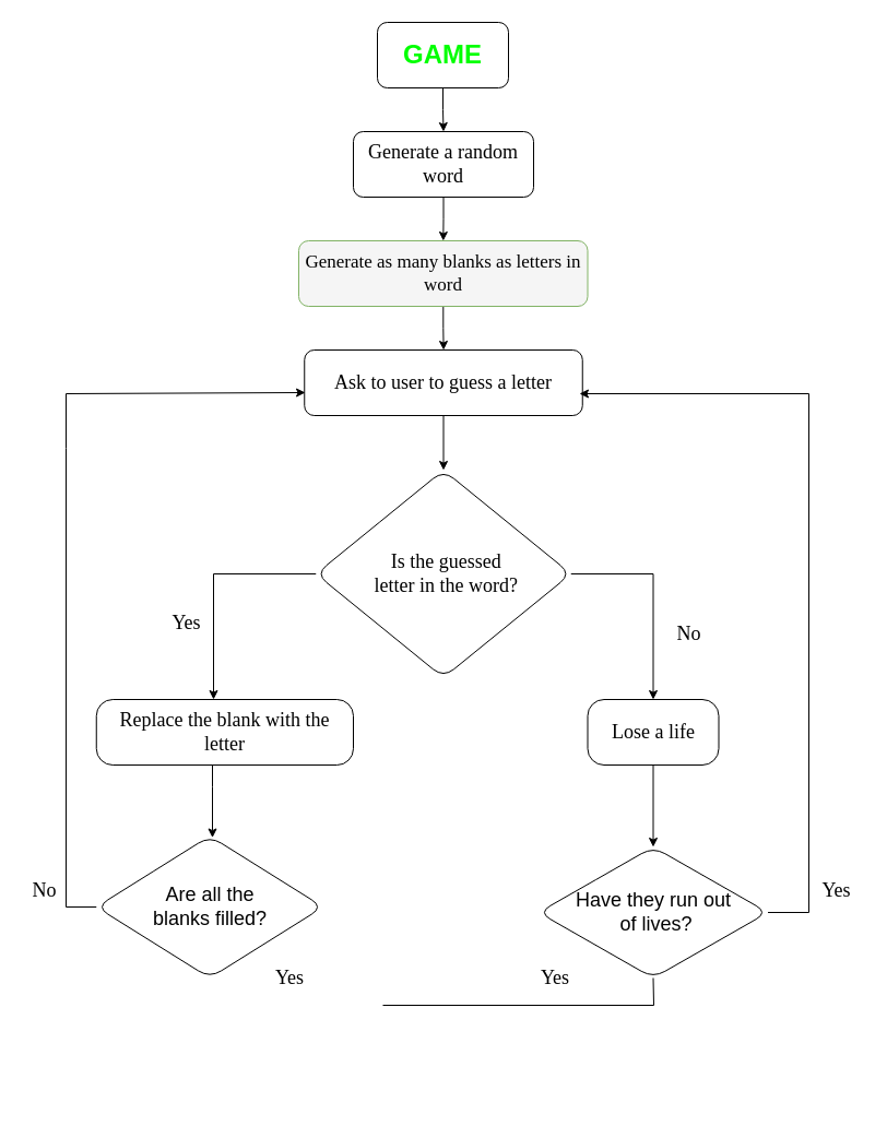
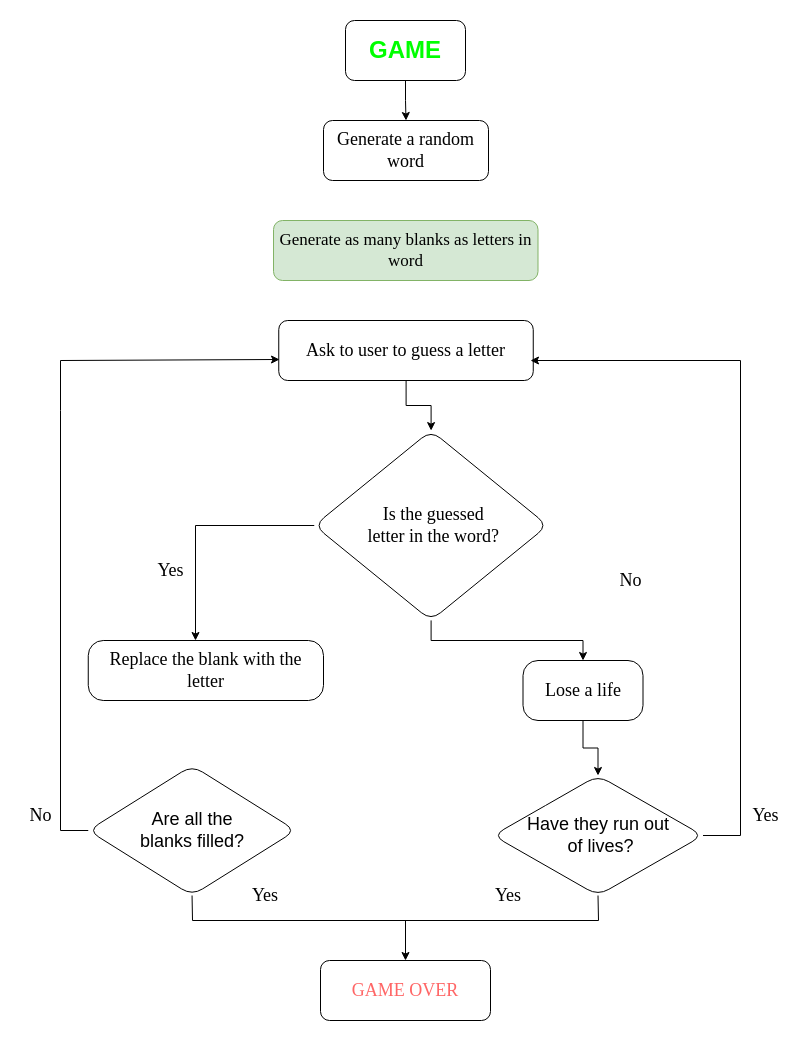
  <mxCell id="0" />
  <mxCell id="1" parent="0" />
  <mxCell id="2" style="edgeStyle=orthogonalEdgeStyle;rounded=0;orthogonalLoop=1;jettySize=auto;html=1;fontFamily=Comic Sans MS;" parent="1" edge="1"><mxGeometry relative="1" as="geometry"><mxPoint x="400" y="140" as="targetPoint" /><mxPoint x="400" y="140" as="sourcePoint" /></mxGeometry></mxCell>
  <mxCell id="3" value="" style="edgeStyle=orthogonalEdgeStyle;rounded=0;orthogonalLoop=1;jettySize=auto;html=1;" parent="1" edge="1"><mxGeometry relative="1" as="geometry"><mxPoint x="580" y="430" as="sourcePoint" /></mxGeometry></mxCell>
  <mxCell id="4" value="" style="edgeStyle=orthogonalEdgeStyle;rounded=0;orthogonalLoop=1;jettySize=auto;html=1;fontFamily=Comic Sans MS;" edge="1" parent="1" source="5" target="7"><mxGeometry relative="1" as="geometry" /></mxCell>
  <mxCell id="5" value="&lt;h1&gt;&lt;font color=&quot;#00ff00&quot;&gt;GAME&lt;/font&gt;&lt;/h1&gt;" style="rounded=1;whiteSpace=wrap;html=1;" parent="1" vertex="1"><mxGeometry x="345" y="20" width="120" height="60" as="geometry" /></mxCell>
- <mxCell id="6" value="" style="edgeStyle=orthogonalEdgeStyle;rounded=0;orthogonalLoop=1;jettySize=auto;html=1;fontFamily=Comic Sans MS;" edge="1" parent="1" source="7" target="9"><mxGeometry relative="1" as="geometry" /></mxCell>
  <mxCell id="7" value="&lt;div style=&quot;&quot;&gt;&lt;font style=&quot;font-size: 18px;&quot; face=&quot;Comic Sans MS&quot;&gt;Generate a random word&lt;/font&gt;&lt;br&gt;&lt;/div&gt;" style="whiteSpace=wrap;html=1;rounded=1;align=center;" vertex="1" parent="1"><mxGeometry x="323" y="120" width="165" height="60" as="geometry" /></mxCell>
- <mxCell id="8" value="" style="edgeStyle=orthogonalEdgeStyle;rounded=0;orthogonalLoop=1;jettySize=auto;html=1;fontFamily=Comic Sans MS;fontSize=18;" edge="1" parent="1" source="9" target="11"><mxGeometry relative="1" as="geometry" /></mxCell>
- <mxCell id="9" value="&lt;font style=&quot;font-size: 17px;&quot; face=&quot;Comic Sans MS&quot;&gt;Generate as many blanks as letters in word&lt;/font&gt;" style="whiteSpace=wrap;html=1;rounded=1;fillColor=#f5f5f5;strokeColor=#82b366;" vertex="1" parent="1"><mxGeometry x="273" y="220" width="264.5" height="60" as="geometry" /></mxCell>
+ <mxCell id="9" value="&lt;font style=&quot;font-size: 17px;&quot; face=&quot;Comic Sans MS&quot;&gt;Generate as many blanks as letters in word&lt;/font&gt;" style="whiteSpace=wrap;html=1;rounded=1;fillColor=#d5e8d4;strokeColor=#82b366;" vertex="1" parent="1"><mxGeometry x="273" y="220" width="264.5" height="60" as="geometry" /></mxCell>
  <mxCell id="10" value="" style="edgeStyle=orthogonalEdgeStyle;rounded=0;orthogonalLoop=1;jettySize=auto;html=1;fontFamily=Comic Sans MS;fontSize=18;" edge="1" parent="1" source="11" target="14"><mxGeometry relative="1" as="geometry" /></mxCell>
  <mxCell id="11" value="&lt;font face=&quot;Comic Sans MS&quot; style=&quot;font-size: 18px;&quot;&gt;Ask to user to guess a letter&lt;/font&gt;" style="whiteSpace=wrap;html=1;rounded=1;" vertex="1" parent="1"><mxGeometry x="278.25" y="320" width="254.5" height="60" as="geometry" /></mxCell>
  <mxCell id="12" value="" style="edgeStyle=orthogonalEdgeStyle;rounded=0;orthogonalLoop=1;jettySize=auto;html=1;fontFamily=Comic Sans MS;fontSize=18;" edge="1" parent="1" source="14" target="18"><mxGeometry relative="1" as="geometry" /></mxCell>
  <mxCell id="13" value="" style="edgeStyle=orthogonalEdgeStyle;rounded=0;orthogonalLoop=1;jettySize=auto;html=1;fontFamily=Comic Sans MS;fontSize=18;" edge="1" parent="1" source="14"><mxGeometry relative="1" as="geometry"><mxPoint x="195" y="640" as="targetPoint" /><Array as="points"><mxPoint x="195" y="525" /></Array></mxGeometry></mxCell>
- <mxCell id="14" value="&lt;div style=&quot;&quot;&gt;&lt;span style=&quot;font-size: 18px; font-family: &amp;quot;Comic Sans MS&amp;quot;; background-color: initial;&quot;&gt;&amp;nbsp; &amp;nbsp; &amp;nbsp; &amp;nbsp; &amp;nbsp; Is the guessed&amp;nbsp; &amp;nbsp; &amp;nbsp; &amp;nbsp; &amp;nbsp; &amp;nbsp;letter in the word?&lt;/span&gt;&lt;/div&gt;" style="rhombus;whiteSpace=wrap;html=1;rounded=1;align=center;arcSize=25;" vertex="1" parent="1"><mxGeometry x="288.75" y="430" width="233.5" height="190" as="geometry" /></mxCell>
- <mxCell id="15" value="" style="edgeStyle=orthogonalEdgeStyle;rounded=0;orthogonalLoop=1;jettySize=auto;html=1;fontFamily=Comic Sans MS;fontSize=18;" edge="1" parent="1" source="16" target="21"><mxGeometry relative="1" as="geometry"><Array as="points"><mxPoint x="194" y="720" /><mxPoint x="194" y="720" /></Array></mxGeometry></mxCell>
+ <mxCell id="14" value="&lt;div style=&quot;&quot;&gt;&lt;span style=&quot;font-size: 18px; font-family: &amp;quot;Comic Sans MS&amp;quot;; background-color: initial;&quot;&gt;&amp;nbsp; &amp;nbsp; &amp;nbsp; &amp;nbsp; &amp;nbsp; Is the guessed&amp;nbsp; &amp;nbsp; &amp;nbsp; &amp;nbsp; &amp;nbsp; &amp;nbsp;letter in the word?&lt;/span&gt;&lt;/div&gt;" style="rhombus;whiteSpace=wrap;html=1;rounded=1;align=center;arcSize=25;" vertex="1" parent="1"><mxGeometry x="313.75" y="430" width="233.5" height="190" as="geometry" /></mxCell>
  <mxCell id="16" value="&lt;font face=&quot;Comic Sans MS&quot; style=&quot;font-size: 18px;&quot;&gt;Replace the blank with the letter&lt;/font&gt;" style="whiteSpace=wrap;html=1;rounded=1;arcSize=25;" vertex="1" parent="1"><mxGeometry x="87.75" y="640" width="235.25" height="60" as="geometry" /></mxCell>
  <mxCell id="17" value="" style="edgeStyle=orthogonalEdgeStyle;rounded=0;orthogonalLoop=1;jettySize=auto;html=1;fontFamily=Comic Sans MS;fontSize=18;" edge="1" parent="1" source="18" target="22"><mxGeometry relative="1" as="geometry" /></mxCell>
- <mxCell id="18" value="&lt;font style=&quot;font-size: 18px;&quot; face=&quot;Comic Sans MS&quot;&gt;Lose a life&lt;/font&gt;" style="whiteSpace=wrap;html=1;rounded=1;arcSize=25;" vertex="1" parent="1"><mxGeometry x="537.5" y="640" width="120" height="60" as="geometry" /></mxCell>
+ <mxCell id="18" value="&lt;font style=&quot;font-size: 18px;&quot; face=&quot;Comic Sans MS&quot;&gt;Lose a life&lt;/font&gt;" style="whiteSpace=wrap;html=1;rounded=1;arcSize=25;" vertex="1" parent="1"><mxGeometry x="522.5" y="660" width="120" height="60" as="geometry" /></mxCell>
  <mxCell id="19" value="Yes" style="text;html=1;align=center;verticalAlign=middle;resizable=0;points=[];autosize=1;strokeColor=none;fillColor=none;fontSize=18;fontFamily=Comic Sans MS;" vertex="1" parent="1"><mxGeometry x="145" y="555" width="50" height="30" as="geometry" /></mxCell>
  <mxCell id="20" value="No" style="text;html=1;align=center;verticalAlign=middle;resizable=0;points=[];autosize=1;strokeColor=none;fillColor=none;fontSize=18;fontFamily=Comic Sans MS;" vertex="1" parent="1"><mxGeometry x="610" y="565" width="40" height="30" as="geometry" /></mxCell>
  <mxCell id="21" value="&lt;font style=&quot;font-size: 18px;&quot;&gt;Are all the &lt;br&gt;blanks filled?&lt;/font&gt;" style="rhombus;whiteSpace=wrap;html=1;rounded=1;arcSize=25;" vertex="1" parent="1"><mxGeometry x="87.75" y="765" width="207.63" height="130" as="geometry" /></mxCell>
  <mxCell id="22" value="&lt;font style=&quot;font-size: 18px;&quot;&gt;Have they run out&lt;br&gt;&amp;nbsp;of lives?&lt;/font&gt;" style="rhombus;whiteSpace=wrap;html=1;rounded=1;arcSize=25;" vertex="1" parent="1"><mxGeometry x="492.5" y="775" width="210" height="120" as="geometry" /></mxCell>
  <mxCell id="23" value="" style="endArrow=classic;html=1;rounded=0;fontFamily=Comic Sans MS;fontSize=18;exitX=0;exitY=0.5;exitDx=0;exitDy=0;entryX=0.003;entryY=0.65;entryDx=0;entryDy=0;entryPerimeter=0;" edge="1" parent="1" source="21" target="11"><mxGeometry width="50" height="50" relative="1" as="geometry"><mxPoint x="20" y="815" as="sourcePoint" /><mxPoint x="410" y="410" as="targetPoint" /><Array as="points"><mxPoint x="60" y="830" /><mxPoint x="60" y="410" /><mxPoint x="60" y="360" /></Array></mxGeometry></mxCell>
  <mxCell id="24" value="" style="endArrow=classic;html=1;rounded=0;fontFamily=Comic Sans MS;fontSize=18;exitX=1;exitY=0.5;exitDx=0;exitDy=0;" edge="1" parent="1" source="22"><mxGeometry width="50" height="50" relative="1" as="geometry"><mxPoint x="350" y="640" as="sourcePoint" /><mxPoint x="530" y="360" as="targetPoint" /><Array as="points"><mxPoint x="740" y="835" /><mxPoint x="740" y="360" /></Array></mxGeometry></mxCell>
  <mxCell id="25" value="No" style="text;html=1;align=center;verticalAlign=middle;resizable=0;points=[];autosize=1;strokeColor=none;fillColor=none;fontSize=18;fontFamily=Comic Sans MS;" vertex="1" parent="1"><mxGeometry x="20" y="800" width="40" height="30" as="geometry" /></mxCell>
  <mxCell id="26" value="Yes" style="text;html=1;align=center;verticalAlign=middle;resizable=0;points=[];autosize=1;strokeColor=none;fillColor=none;fontSize=18;fontFamily=Comic Sans MS;" vertex="1" parent="1"><mxGeometry x="740" y="800" width="50" height="30" as="geometry" /></mxCell>
+ <mxCell id="27" value="&lt;font color=&quot;#ff6666&quot;&gt;GAME OVER&lt;/font&gt;" style="rounded=1;whiteSpace=wrap;html=1;labelBackgroundColor=none;fontFamily=Comic Sans MS;fontSize=18;" vertex="1" parent="1"><mxGeometry x="320" y="960" width="170" height="60" as="geometry" /></mxCell>
+ <mxCell id="28" value="" style="endArrow=classic;html=1;rounded=0;fontFamily=Comic Sans MS;fontSize=18;exitX=0.5;exitY=1;exitDx=0;exitDy=0;" edge="1" parent="1" source="21" target="27"><mxGeometry width="50" height="50" relative="1" as="geometry"><mxPoint x="192" y="900" as="sourcePoint" /><mxPoint x="420" y="920" as="targetPoint" /><Array as="points"><mxPoint x="192" y="920" /><mxPoint x="405" y="920" /></Array></mxGeometry></mxCell>
  <mxCell id="29" value="" style="endArrow=none;html=1;rounded=0;fontFamily=Comic Sans MS;fontSize=18;entryX=0.5;entryY=1;entryDx=0;entryDy=0;" edge="1" parent="1" target="22"><mxGeometry width="50" height="50" relative="1" as="geometry"><mxPoint x="350" y="920" as="sourcePoint" /><mxPoint x="400" y="870" as="targetPoint" /><Array as="points"><mxPoint x="598" y="920" /></Array></mxGeometry></mxCell>
  <mxCell id="30" value="&lt;font color=&quot;#000000&quot;&gt;Yes&lt;/font&gt;" style="text;html=1;strokeColor=none;fillColor=none;align=center;verticalAlign=middle;whiteSpace=wrap;rounded=0;labelBackgroundColor=none;fontFamily=Comic Sans MS;fontSize=18;fontColor=#FF6666;" vertex="1" parent="1"><mxGeometry x="235.38" y="880" width="60" height="30" as="geometry" /></mxCell>
  <mxCell id="31" value="&lt;font color=&quot;#000000&quot;&gt;Yes&lt;/font&gt;" style="text;html=1;strokeColor=none;fillColor=none;align=center;verticalAlign=middle;whiteSpace=wrap;rounded=0;labelBackgroundColor=none;fontFamily=Comic Sans MS;fontSize=18;fontColor=#FF6666;" vertex="1" parent="1"><mxGeometry x="477.5" y="880" width="60" height="30" as="geometry" /></mxCell>
